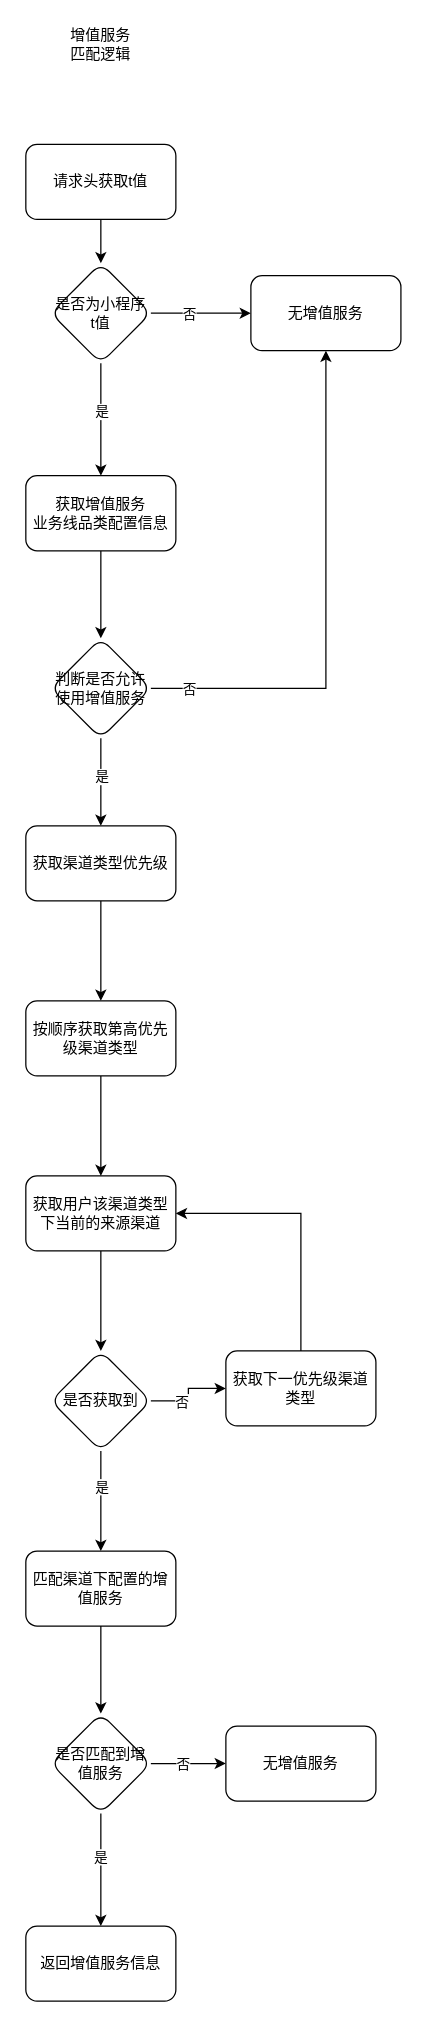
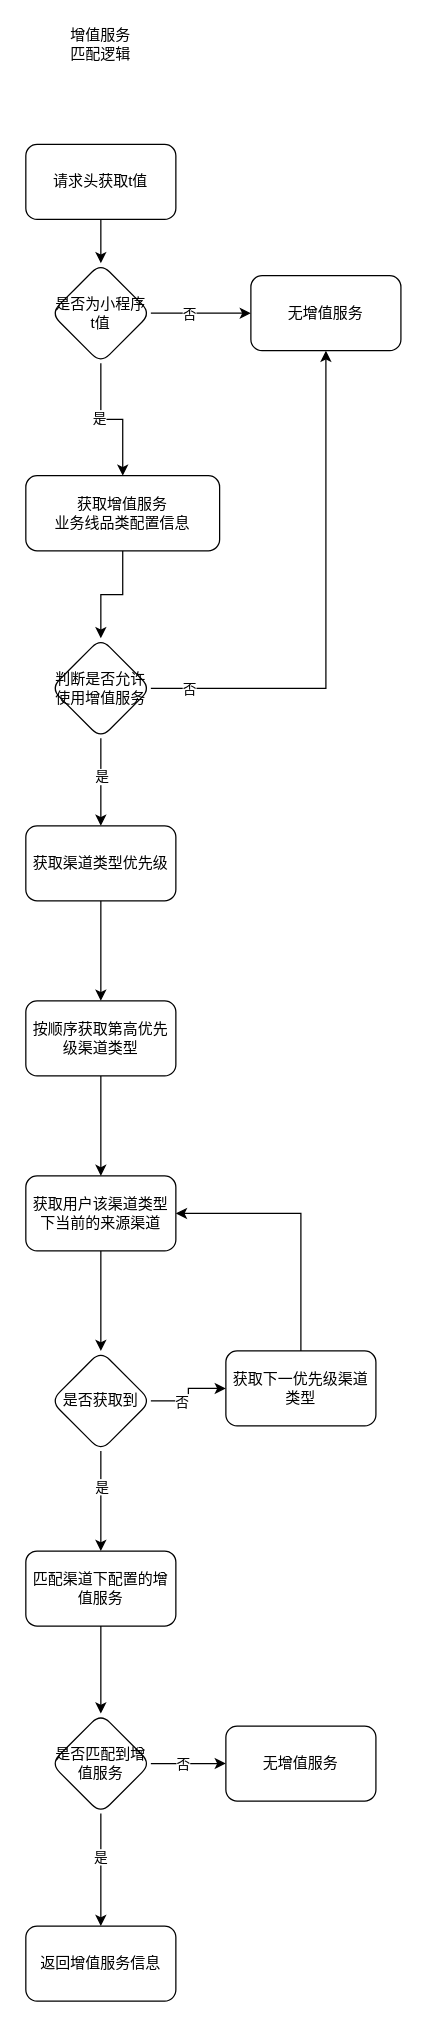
  <mxCell id="0" />
  <mxCell id="1" parent="0" />
  <mxCell id="2" value="增值服务匹配逻辑" style="text;html=1;align=center;verticalAlign=middle;whiteSpace=wrap;rounded=0;" vertex="1" parent="1"><mxGeometry x="50" y="20" width="60" height="30" as="geometry" /></mxCell>
  <mxCell id="3" value="" style="edgeStyle=orthogonalEdgeStyle;rounded=0;orthogonalLoop=1;jettySize=auto;html=1;" edge="1" parent="1" source="4" target="9"><mxGeometry relative="1" as="geometry" /></mxCell>
  <mxCell id="4" value="请求头获取t值" style="rounded=1;whiteSpace=wrap;html=1;" vertex="1" parent="1"><mxGeometry x="20" y="115" width="120" height="60" as="geometry" /></mxCell>
  <mxCell id="5" value="" style="edgeStyle=orthogonalEdgeStyle;rounded=0;orthogonalLoop=1;jettySize=auto;html=1;" edge="1" parent="1" source="9" target="10"><mxGeometry relative="1" as="geometry" /></mxCell>
  <mxCell id="6" value="否" style="edgeLabel;html=1;align=center;verticalAlign=middle;resizable=0;points=[];" vertex="1" connectable="0" parent="5"><mxGeometry x="-0.025" y="1" relative="1" as="geometry"><mxPoint x="-9" y="1" as="offset" /></mxGeometry></mxCell>
  <mxCell id="7" value="" style="edgeStyle=orthogonalEdgeStyle;rounded=0;orthogonalLoop=1;jettySize=auto;html=1;" edge="1" parent="1" source="9" target="12"><mxGeometry relative="1" as="geometry" /></mxCell>
  <mxCell id="8" value="是" style="edgeLabel;html=1;align=center;verticalAlign=middle;resizable=0;points=[];" vertex="1" connectable="0" parent="7"><mxGeometry x="-0.156" y="2" relative="1" as="geometry"><mxPoint x="-2" as="offset" /></mxGeometry></mxCell>
  <mxCell id="9" value="是否为小程序&lt;div&gt;t值&lt;/div&gt;" style="rhombus;whiteSpace=wrap;html=1;rounded=1;" vertex="1" parent="1"><mxGeometry x="40" y="210" width="80" height="80" as="geometry" /></mxCell>
  <mxCell id="10" value="无增值服务" style="whiteSpace=wrap;html=1;rounded=1;" vertex="1" parent="1"><mxGeometry x="200" y="220" width="120" height="60" as="geometry" /></mxCell>
  <mxCell id="11" value="" style="edgeStyle=orthogonalEdgeStyle;rounded=0;orthogonalLoop=1;jettySize=auto;html=1;" edge="1" parent="1" source="12" target="17"><mxGeometry relative="1" as="geometry" /></mxCell>
- <mxCell id="12" value="获取增值服务&lt;div&gt;业务线品类配置信息&lt;/div&gt;" style="whiteSpace=wrap;html=1;rounded=1;" vertex="1" parent="1"><mxGeometry x="20" y="380" width="120" height="60" as="geometry" /></mxCell>
+ <mxCell id="12" value="获取增值服务&lt;div&gt;业务线品类配置信息&lt;/div&gt;" style="whiteSpace=wrap;html=1;rounded=1;" vertex="1" parent="1"><mxGeometry x="20" y="380" width="155" height="60" as="geometry" /></mxCell>
  <mxCell id="13" value="" style="edgeStyle=orthogonalEdgeStyle;rounded=0;orthogonalLoop=1;jettySize=auto;html=1;entryX=0.5;entryY=1;entryDx=0;entryDy=0;" edge="1" parent="1" source="17" target="10"><mxGeometry relative="1" as="geometry"><mxPoint x="180" y="550" as="targetPoint" /></mxGeometry></mxCell>
  <mxCell id="14" value="否" style="edgeLabel;html=1;align=center;verticalAlign=middle;resizable=0;points=[];" vertex="1" connectable="0" parent="13"><mxGeometry x="-0.771" y="4" relative="1" as="geometry"><mxPoint x="-17" y="4" as="offset" /></mxGeometry></mxCell>
  <mxCell id="15" value="" style="edgeStyle=orthogonalEdgeStyle;rounded=0;orthogonalLoop=1;jettySize=auto;html=1;" edge="1" parent="1" source="17" target="19"><mxGeometry relative="1" as="geometry" /></mxCell>
  <mxCell id="16" value="是" style="edgeLabel;html=1;align=center;verticalAlign=middle;resizable=0;points=[];" vertex="1" connectable="0" parent="15"><mxGeometry x="-0.133" y="-1" relative="1" as="geometry"><mxPoint x="1" as="offset" /></mxGeometry></mxCell>
  <mxCell id="17" value="判断是否允许使用增值服务" style="rhombus;whiteSpace=wrap;html=1;rounded=1;" vertex="1" parent="1"><mxGeometry x="40" y="510" width="80" height="80" as="geometry" /></mxCell>
  <mxCell id="18" value="" style="edgeStyle=orthogonalEdgeStyle;rounded=0;orthogonalLoop=1;jettySize=auto;html=1;" edge="1" parent="1" source="19" target="21"><mxGeometry relative="1" as="geometry" /></mxCell>
  <mxCell id="19" value="获取渠道类型优先级" style="whiteSpace=wrap;html=1;rounded=1;" vertex="1" parent="1"><mxGeometry x="20" y="660" width="120" height="60" as="geometry" /></mxCell>
  <mxCell id="20" value="" style="edgeStyle=orthogonalEdgeStyle;rounded=0;orthogonalLoop=1;jettySize=auto;html=1;" edge="1" parent="1" source="21" target="23"><mxGeometry relative="1" as="geometry" /></mxCell>
  <mxCell id="21" value="按顺序获取第高优先级渠道类型" style="whiteSpace=wrap;html=1;rounded=1;" vertex="1" parent="1"><mxGeometry x="20" y="800" width="120" height="60" as="geometry" /></mxCell>
  <mxCell id="22" value="" style="edgeStyle=orthogonalEdgeStyle;rounded=0;orthogonalLoop=1;jettySize=auto;html=1;" edge="1" parent="1" source="23" target="28"><mxGeometry relative="1" as="geometry" /></mxCell>
  <mxCell id="23" value="获取用户该渠道类型下当前的来源渠道" style="whiteSpace=wrap;html=1;rounded=1;" vertex="1" parent="1"><mxGeometry x="20" y="940" width="120" height="60" as="geometry" /></mxCell>
  <mxCell id="24" value="" style="edgeStyle=orthogonalEdgeStyle;rounded=0;orthogonalLoop=1;jettySize=auto;html=1;" edge="1" parent="1" source="28" target="30"><mxGeometry relative="1" as="geometry" /></mxCell>
  <mxCell id="25" value="否" style="edgeLabel;html=1;align=center;verticalAlign=middle;resizable=0;points=[];" vertex="1" connectable="0" parent="24"><mxGeometry x="-0.233" y="-2" relative="1" as="geometry"><mxPoint x="-3" y="-2" as="offset" /></mxGeometry></mxCell>
  <mxCell id="26" value="" style="edgeStyle=orthogonalEdgeStyle;rounded=0;orthogonalLoop=1;jettySize=auto;html=1;" edge="1" parent="1" source="28" target="32"><mxGeometry relative="1" as="geometry" /></mxCell>
  <mxCell id="27" value="是" style="edgeLabel;html=1;align=center;verticalAlign=middle;resizable=0;points=[];" vertex="1" connectable="0" parent="26"><mxGeometry x="-0.289" relative="1" as="geometry"><mxPoint as="offset" /></mxGeometry></mxCell>
  <mxCell id="28" value="是否获取到" style="rhombus;whiteSpace=wrap;html=1;rounded=1;" vertex="1" parent="1"><mxGeometry x="40" y="1080" width="80" height="80" as="geometry" /></mxCell>
  <mxCell id="29" style="edgeStyle=orthogonalEdgeStyle;rounded=0;orthogonalLoop=1;jettySize=auto;html=1;exitX=0.5;exitY=0;exitDx=0;exitDy=0;entryX=1;entryY=0.5;entryDx=0;entryDy=0;" edge="1" parent="1" source="30" target="23"><mxGeometry relative="1" as="geometry" /></mxCell>
  <mxCell id="30" value="获取下一优先级渠道类型" style="whiteSpace=wrap;html=1;rounded=1;" vertex="1" parent="1"><mxGeometry x="180" y="1080" width="120" height="60" as="geometry" /></mxCell>
  <mxCell id="31" value="" style="edgeStyle=orthogonalEdgeStyle;rounded=0;orthogonalLoop=1;jettySize=auto;html=1;" edge="1" parent="1" source="32" target="37"><mxGeometry relative="1" as="geometry" /></mxCell>
  <mxCell id="32" value="匹配渠道下配置的增值服务" style="whiteSpace=wrap;html=1;rounded=1;" vertex="1" parent="1"><mxGeometry x="20" y="1240" width="120" height="60" as="geometry" /></mxCell>
  <mxCell id="33" value="" style="edgeStyle=orthogonalEdgeStyle;rounded=0;orthogonalLoop=1;jettySize=auto;html=1;" edge="1" parent="1" source="37" target="38"><mxGeometry relative="1" as="geometry" /></mxCell>
  <mxCell id="34" value="否" style="edgeLabel;html=1;align=center;verticalAlign=middle;resizable=0;points=[];" vertex="1" connectable="0" parent="33"><mxGeometry x="-0.067" relative="1" as="geometry"><mxPoint x="-3" as="offset" /></mxGeometry></mxCell>
  <mxCell id="35" value="" style="edgeStyle=orthogonalEdgeStyle;rounded=0;orthogonalLoop=1;jettySize=auto;html=1;" edge="1" parent="1" source="37" target="39"><mxGeometry relative="1" as="geometry" /></mxCell>
  <mxCell id="36" value="是" style="edgeLabel;html=1;align=center;verticalAlign=middle;resizable=0;points=[];" vertex="1" connectable="0" parent="35"><mxGeometry x="-0.244" y="-1" relative="1" as="geometry"><mxPoint as="offset" /></mxGeometry></mxCell>
  <mxCell id="37" value="是否匹配到增值服务" style="rhombus;whiteSpace=wrap;html=1;rounded=1;" vertex="1" parent="1"><mxGeometry x="40" y="1370" width="80" height="80" as="geometry" /></mxCell>
  <mxCell id="38" value="无增值服务" style="whiteSpace=wrap;html=1;rounded=1;" vertex="1" parent="1"><mxGeometry x="180" y="1380" width="120" height="60" as="geometry" /></mxCell>
  <mxCell id="39" value="返回增值服务信息" style="whiteSpace=wrap;html=1;rounded=1;" vertex="1" parent="1"><mxGeometry x="20" y="1540" width="120" height="60" as="geometry" /></mxCell>
